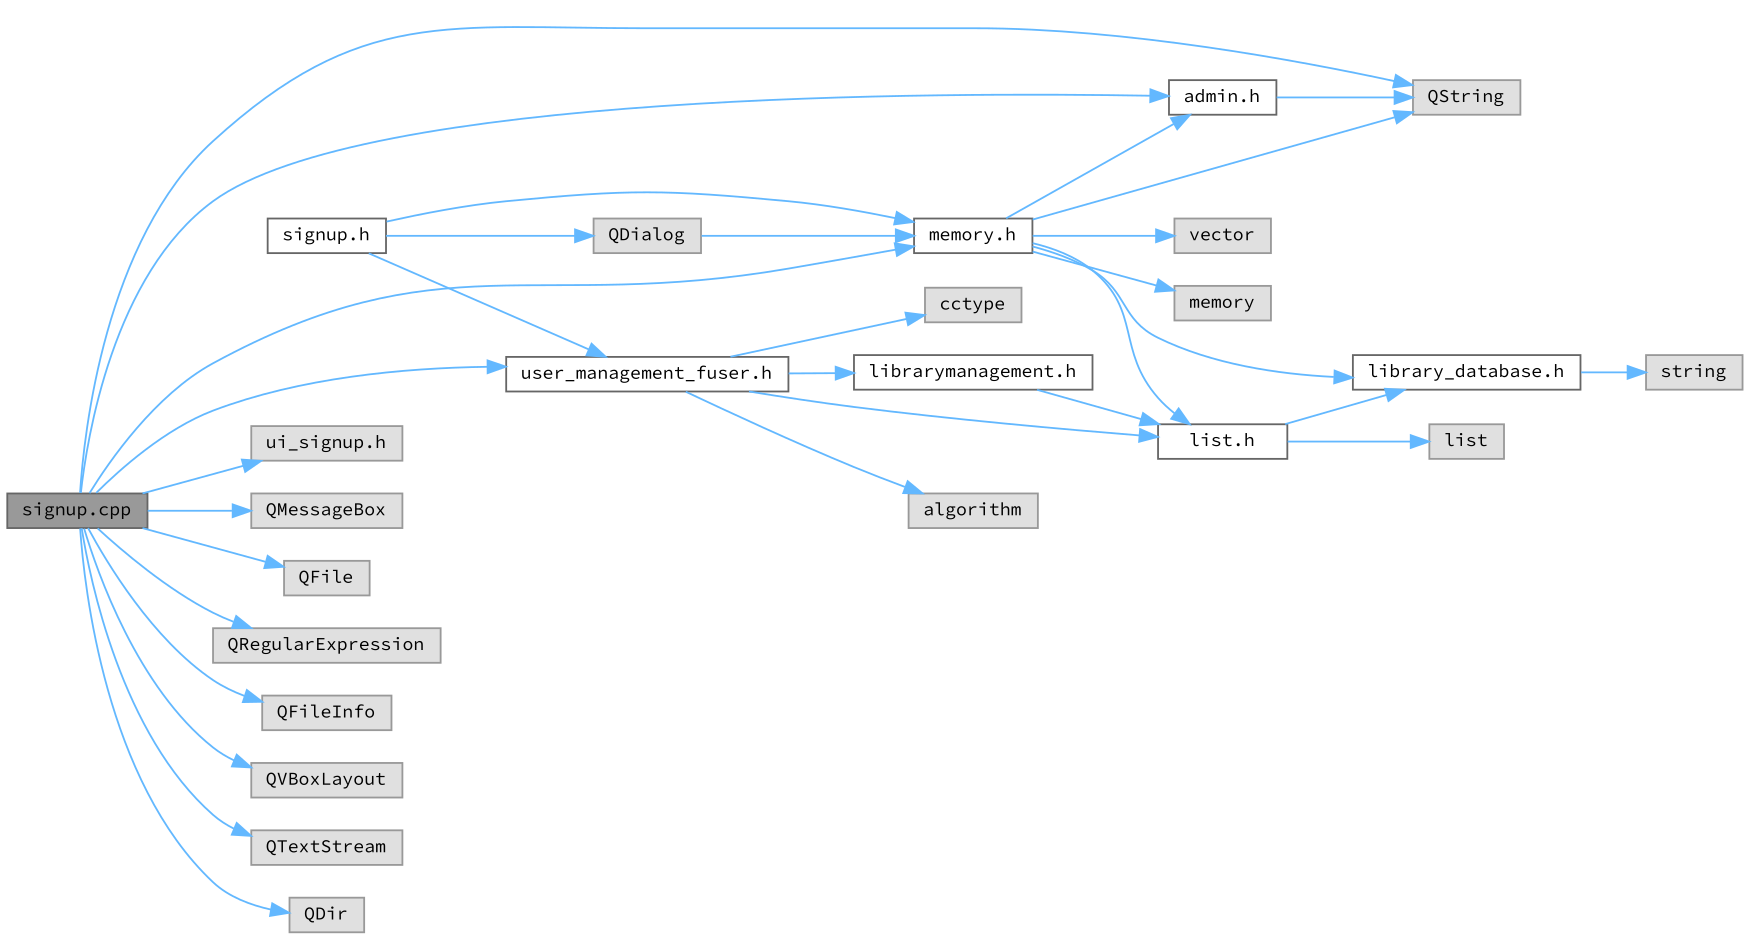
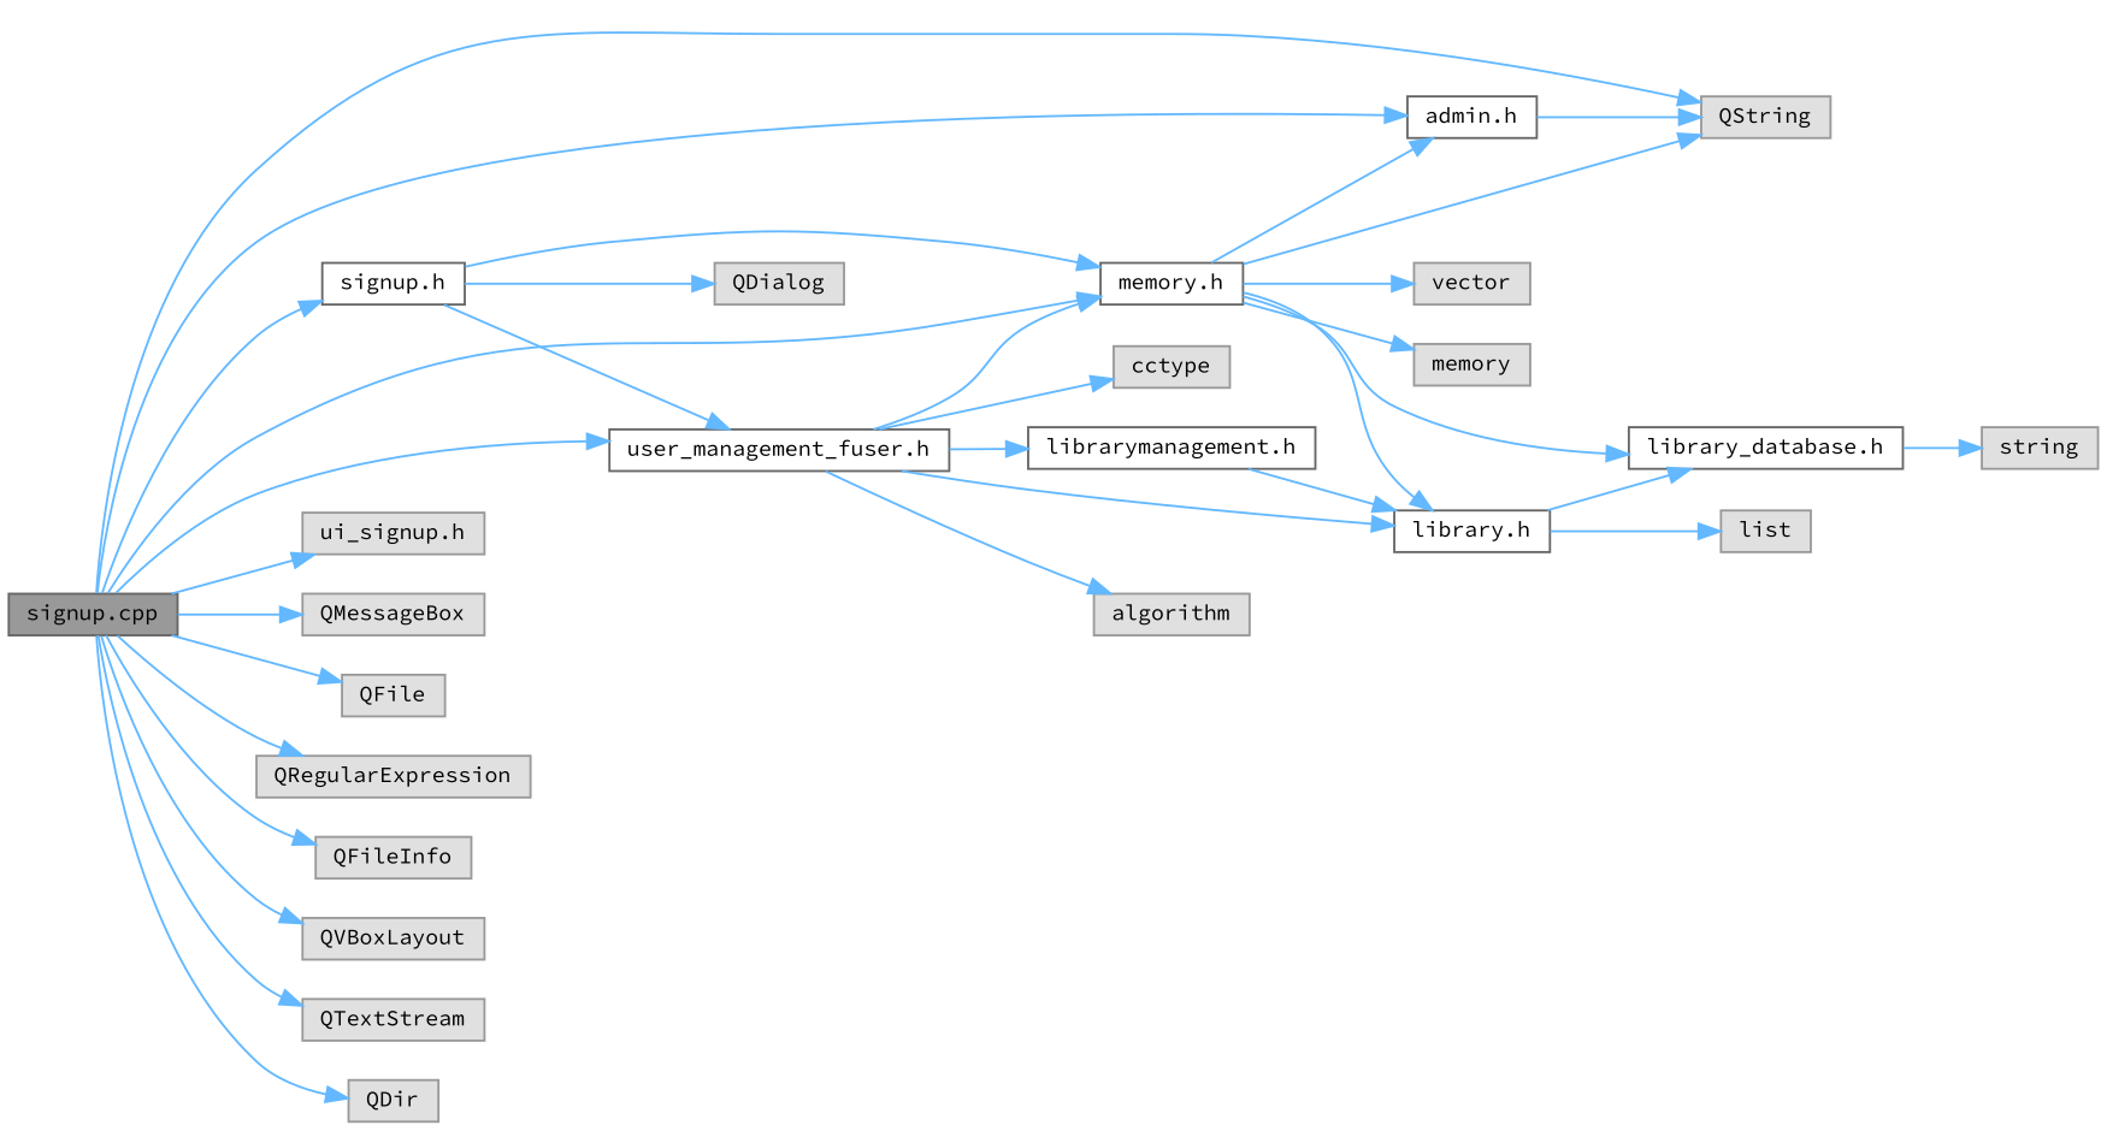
  digraph {
    fontname="Source Code Pro"
    rankdir=LR
    node [color=grey60 fillcolor="#E0E0E0" fontname="Source Code Pro" fontsize=10 shape=box style=filled]
    edge [color=steelblue1 fontname="Source Code Pro" fontsize=10 labelfontname=Helvetica labelfontsize=10 style=solid]
    n1 [color=gray40 fillcolor=grey60 fontcolor=black height=0.2 label="signup.cpp" width=0.4]
    n2 [color=grey40 fillcolor=white height=0.2 label="signup.h" width=0.4]
    n3 [color=grey40 fillcolor=white height=0.2 label="memory.h" width=0.4]
    n4 [color=grey40 fillcolor=white height=0.2 label="admin.h" width=0.4]
    n5 [height=0.2 label=QString width=0.4]
    n6 [color=grey40 fillcolor=white height=0.2 label="user_management_fuser.h" width=0.4]
    n7 [height=0.2 label="ui_signup.h" width=0.4]
    n8 [height=0.2 label=QMessageBox width=0.4]
    n9 [height=0.2 label=QFile width=0.4]
    n10 [height=0.2 label=QRegularExpression width=0.4]
    n11 [height=0.2 label=QFileInfo width=0.4]
    n12 [height=0.2 label=QVBoxLayout width=0.4]
    n13 [height=0.2 label=QTextStream width=0.4]
    n14 [height=0.2 label=QDir width=0.4]
    n15 [height=0.2 label=QDialog width=0.4]
-   n16 [color=grey40 fillcolor=white height=0.2 label="list.h" width=0.4]
+   n16 [color=grey40 fillcolor=white height=0.2 label="library.h" width=0.4]
    n17 [color=grey40 fillcolor=white height=0.2 label="library_database.h" width=0.4]
    n18 [height=0.2 label=memory width=0.4]
    n19 [height=0.2 label=vector width=0.4]
    n20 [color=grey40 fillcolor=white height=0.2 label="librarymanagement.h" width=0.4]
    n21 [height=0.2 label=algorithm width=0.4]
    n22 [height=0.2 label=cctype width=0.4]
    n23 [height=0.2 label=list width=0.4]
    n24 [height=0.2 label=string width=0.4]
+   n1 -> n2
    n1 -> n3
    n1 -> n4
    n1 -> n5
    n1 -> n6
    n1 -> n7
    n1 -> n8
    n1 -> n9
    n1 -> n10
    n1 -> n11
    n1 -> n12
    n1 -> n13
    n1 -> n14
    n2 -> n3
    n2 -> n6
    n2 -> n15
    n3 -> n4
    n3 -> n5
    n3 -> n16
    n3 -> n17
    n3 -> n18
    n3 -> n19
    n4 -> n5
-   n15 -> n3
+   n6 -> n3
    n6 -> n16
    n6 -> n20
    n6 -> n21
    n6 -> n22
    n16 -> n17
    n16 -> n23
    n17 -> n24
    n20 -> n16
  }
